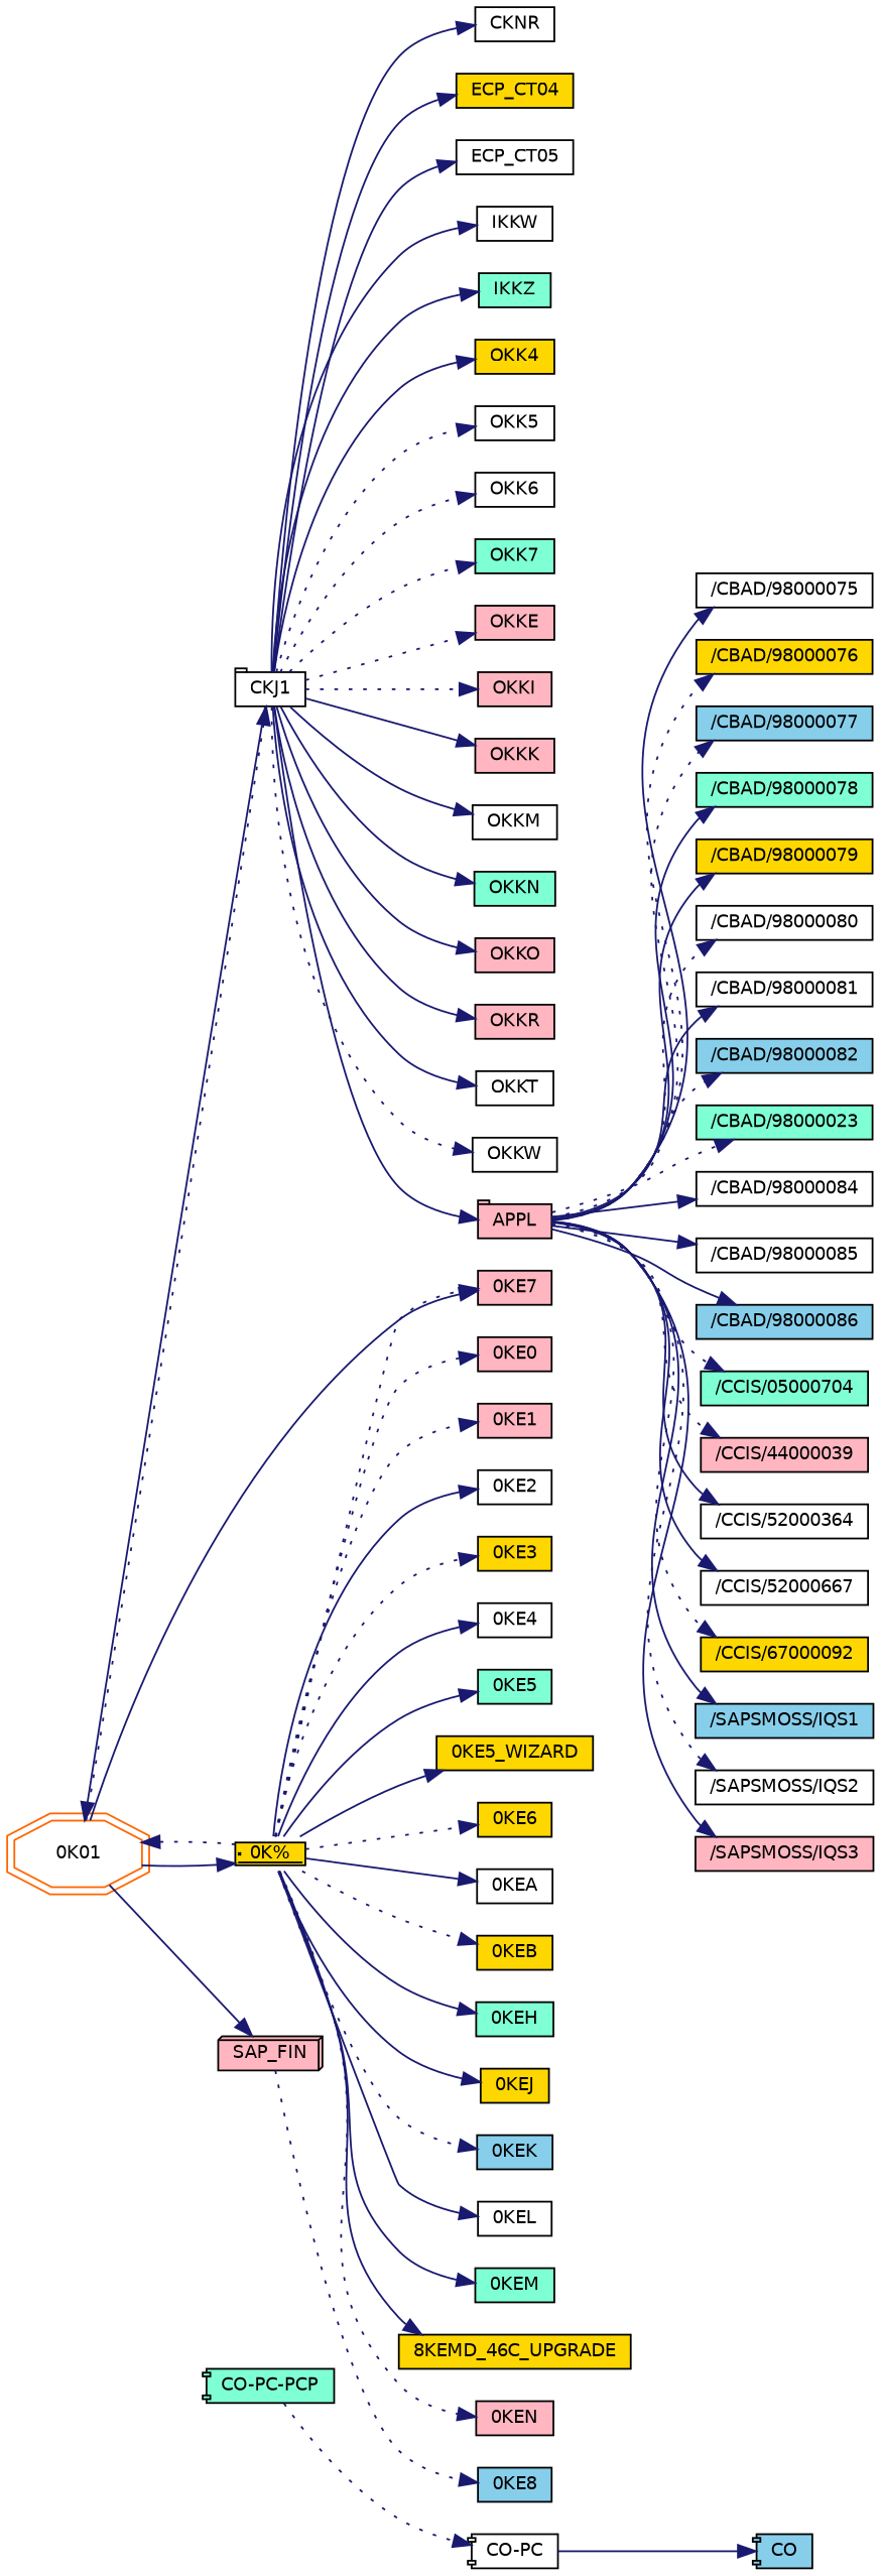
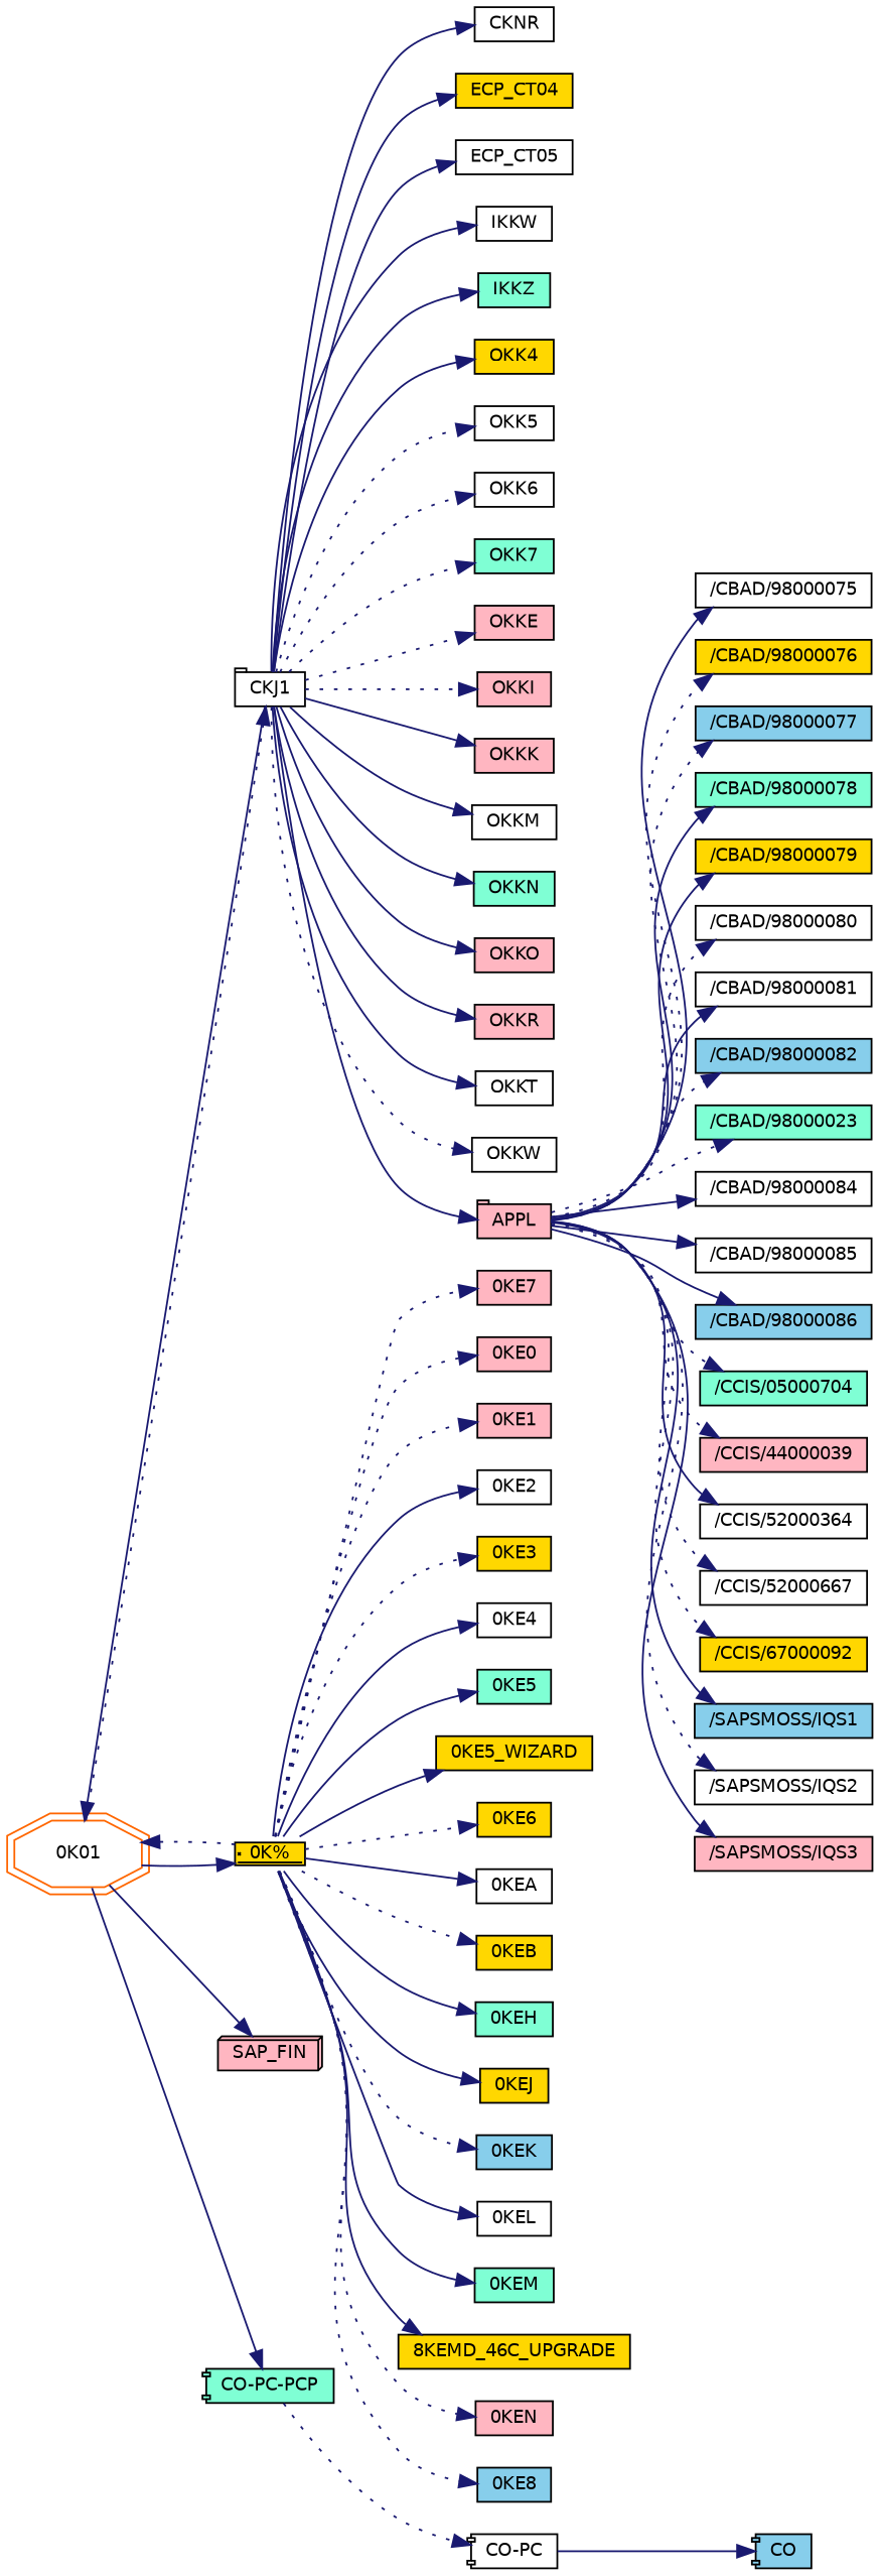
  digraph {
    rankdir=LR
    node [color=black fillcolor=white fontname=Helvetica fontsize=10 shape=box style=filled]
    edge [color=midnightblue dir=forward fontname=Helvetica fontsize=10 labelfontname=Helvetica labelfontsize=10 style=solid]
    n1 [color="#FF6600" fontcolor=black height=0.2 label="0K01" shape=doubleoctagon width=0.4]
    n2 [height=0.2 label=CKJ1 shape=tab width=0.4]
    n3 [fillcolor=gold height=0.2 label="0K%" shape=signature width=0.4]
    n4 [fillcolor=aquamarine height=0.2 label="CO-PC-PCP" shape=component width=0.4]
    n5 [fillcolor=lightpink height=0.2 label=SAP_FIN shape=box3d width=0.4]
    n6 [height=0.2 label=CKNR width=0.4]
    n7 [fillcolor=gold height=0.2 label=ECP_CT04 width=0.4]
    n8 [height=0.2 label=ECP_CT05 width=0.4]
    n9 [height=0.2 label=IKKW width=0.4]
    n10 [fillcolor=aquamarine height=0.2 label=IKKZ width=0.4]
    n11 [fillcolor=gold height=0.2 label=OKK4 width=0.4]
    n12 [height=0.2 label=OKK5 width=0.4]
    n13 [height=0.2 label=OKK6 width=0.4]
    n14 [fillcolor=aquamarine height=0.2 label=OKK7 width=0.4]
    n15 [fillcolor=lightpink height=0.2 label=OKKE width=0.4]
    n16 [fillcolor=lightpink height=0.2 label=OKKI width=0.4]
    n17 [fillcolor=lightpink height=0.2 label=OKKK width=0.4]
    n18 [height=0.2 label=OKKM width=0.4]
    n19 [fillcolor=aquamarine height=0.2 label=OKKN width=0.4]
    n20 [fillcolor=lightpink height=0.2 label=OKKO width=0.4]
    n21 [fillcolor=lightpink height=0.2 label=OKKR width=0.4]
    n22 [height=0.2 label=OKKT width=0.4]
    n23 [height=0.2 label=OKKW width=0.4]
    n24 [fillcolor=lightpink height=0.2 label=APPL shape=tab width=0.4]
    n25 [fillcolor=lightpink height=0.2 label="0KE0" width=0.4]
    n26 [fillcolor=lightpink height=0.2 label="0KE1" width=0.4]
    n27 [height=0.2 label="0KE2" width=0.4]
    n28 [fillcolor=gold height=0.2 label="0KE3" width=0.4]
    n29 [height=0.2 label="0KE4" width=0.4]
    n30 [fillcolor=aquamarine height=0.2 label="0KE5" width=0.4]
    n31 [fillcolor=gold height=0.2 label="0KE5_WIZARD" width=0.4]
    n32 [fillcolor=gold height=0.2 label="0KE6" width=0.4]
    n33 [fillcolor=lightpink height=0.2 label="0KE7" width=0.4]
    n34 [fillcolor=skyblue height=0.2 label="0KE8" width=0.4]
    n35 [height=0.2 label="0KEA" width=0.4]
    n36 [fillcolor=gold height=0.2 label="0KEB" width=0.4]
    n37 [fillcolor=aquamarine height=0.2 label="0KEH" width=0.4]
    n38 [fillcolor=gold height=0.2 label="0KEJ" width=0.4]
    n39 [fillcolor=skyblue height=0.2 label="0KEK" width=0.4]
    n40 [height=0.2 label="0KEL" width=0.4]
    n41 [fillcolor=aquamarine height=0.2 label="0KEM" width=0.4]
    n42 [fillcolor=gold height=0.2 label="8KEMD_46C_UPGRADE" width=0.4]
    n43 [fillcolor=lightpink height=0.2 label="0KEN" width=0.4]
    n44 [height=0.2 label="CO-PC" shape=component width=0.4]
    n45 [height=0.2 label="/CBAD/98000075" width=0.4]
    n46 [fillcolor=gold height=0.2 label="/CBAD/98000076" width=0.4]
    n47 [fillcolor=skyblue height=0.2 label="/CBAD/98000077" width=0.4]
    n48 [fillcolor=aquamarine height=0.2 label="/CBAD/98000078" width=0.4]
    n49 [fillcolor=gold height=0.2 label="/CBAD/98000079" width=0.4]
    n50 [height=0.2 label="/CBAD/98000080" width=0.4]
    n51 [height=0.2 label="/CBAD/98000081" width=0.4]
    n52 [fillcolor=skyblue height=0.2 label="/CBAD/98000082" width=0.4]
    n53 [fillcolor=aquamarine height=0.2 label="/CBAD/98000023" width=0.4]
    n54 [height=0.2 label="/CBAD/98000084" width=0.4]
    n55 [height=0.2 label="/CBAD/98000085" width=0.4]
    n56 [fillcolor=skyblue height=0.2 label="/CBAD/98000086" width=0.4]
    n57 [fillcolor=aquamarine height=0.2 label="/CCIS/05000704" width=0.4]
    n58 [fillcolor=lightpink height=0.2 label="/CCIS/44000039" width=0.4]
    n59 [height=0.2 label="/CCIS/52000364" width=0.4]
    n60 [height=0.2 label="/CCIS/52000667" width=0.4]
    n61 [fillcolor=gold height=0.2 label="/CCIS/67000092" width=0.4]
    n62 [fillcolor=skyblue height=0.2 label="/SAPSMOSS/IQS1" width=0.4]
    n63 [height=0.2 label="/SAPSMOSS/IQS2" width=0.4]
    n64 [fillcolor=lightpink height=0.2 label="/SAPSMOSS/IQS3" width=0.4]
    n65 [fillcolor=skyblue height=0.2 label=CO shape=component width=0.4]
    n1 -> n2 [style=dotted]
    n1 -> n3
-   n1 -> n33
+   n1 -> n4
    n1 -> n5
    n2 -> n1
    n2 -> n6
    n2 -> n7
    n2 -> n8
    n2 -> n9
    n2 -> n10
    n2 -> n11
    n2 -> n12 [style=dotted]
    n2 -> n13 [style=dotted]
    n2 -> n14 [style=dotted]
    n2 -> n15 [style=dotted]
    n2 -> n16 [style=dotted]
    n2 -> n17
    n2 -> n18
    n2 -> n19
    n2 -> n20
    n2 -> n21
    n2 -> n22
    n2 -> n23 [style=dotted]
    n2 -> n24
    n3 -> n1 [style=dotted]
    n3 -> n25 [style=dotted]
    n3 -> n26 [style=dotted]
    n3 -> n27
    n3 -> n28 [style=dotted]
    n3 -> n29
    n3 -> n30
    n3 -> n31
    n3 -> n32 [style=dotted]
    n3 -> n33 [style=dotted]
-   n5 -> n34 [style=dotted]
+   n3 -> n34 [style=dotted]
    n3 -> n35
    n3 -> n36 [style=dotted]
    n3 -> n37
    n3 -> n38
    n3 -> n39 [style=dotted]
    n3 -> n40
    n3 -> n41
    n3 -> n42
    n3 -> n43 [style=dotted]
    n4 -> n44 [style=dotted]
    n24 -> n45
    n24 -> n46 [style=dotted]
    n24 -> n47 [style=dotted]
    n24 -> n48
    n24 -> n49
    n24 -> n50 [style=dotted]
    n24 -> n51
    n24 -> n52 [style=dotted]
    n24 -> n53 [style=dotted]
    n24 -> n54
    n24 -> n55
    n24 -> n56
    n24 -> n57 [style=dotted]
    n24 -> n58 [style=dotted]
    n24 -> n59
-   n24 -> n60
+   n24 -> n60 [style=dotted]
    n24 -> n61 [style=dotted]
    n24 -> n62
    n24 -> n63 [style=dotted]
    n24 -> n64
    n44 -> n65
  }
